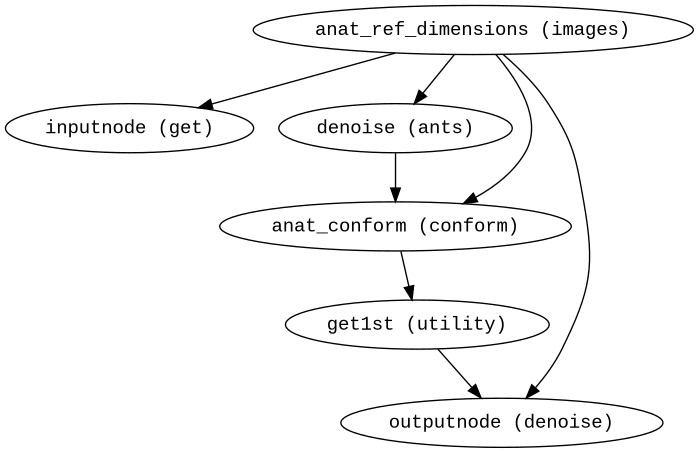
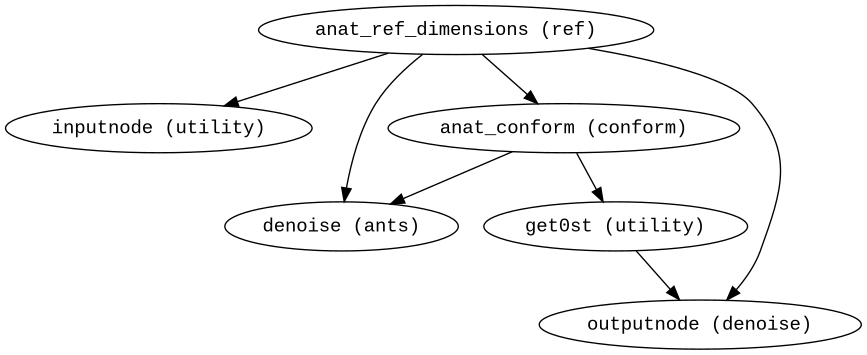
  strict digraph {
    fontname="Liberation Mono"
    node [fontname="Liberation Mono"]
    edge [fontname="Liberation Mono"]
-   "anat_ref_dimensions (images)"
-   "inputnode (utility)" [label="inputnode (get)"]
+   "anat_ref_dimensions (images)" [label="anat_ref_dimensions (ref)"]
+   "inputnode (utility)"
    "denoise (ants)"
    n4 [label="anat_conform (conform)"]
    n5 [label="outputnode (denoise)"]
-   "get1st (utility)"
+   "get1st (utility)" [label="get0st (utility)"]
    "anat_ref_dimensions (images)" -> "inputnode (utility)"
    "anat_ref_dimensions (images)" -> "denoise (ants)"
    "anat_ref_dimensions (images)" -> n4
    "anat_ref_dimensions (images)" -> n5
-   "denoise (ants)" -> n4
+   n4 -> "denoise (ants)"
    n4 -> "get1st (utility)"
    "get1st (utility)" -> n5
  }
